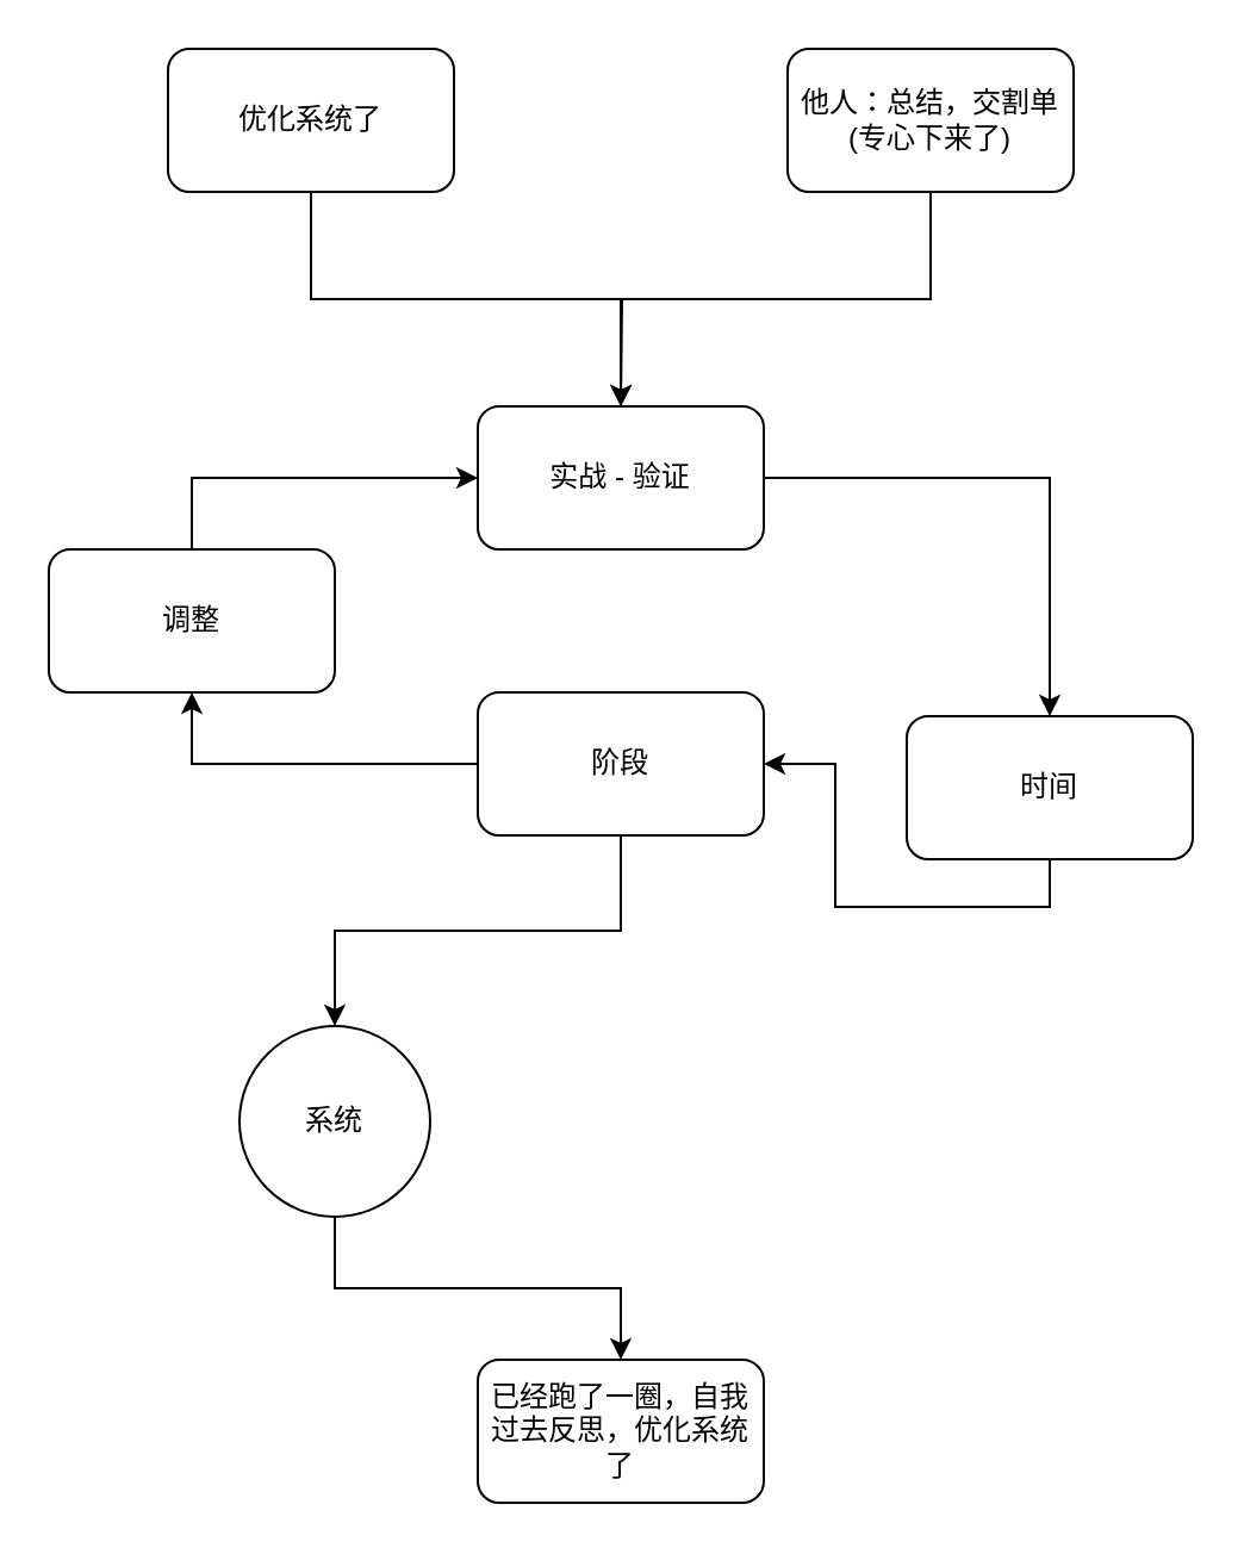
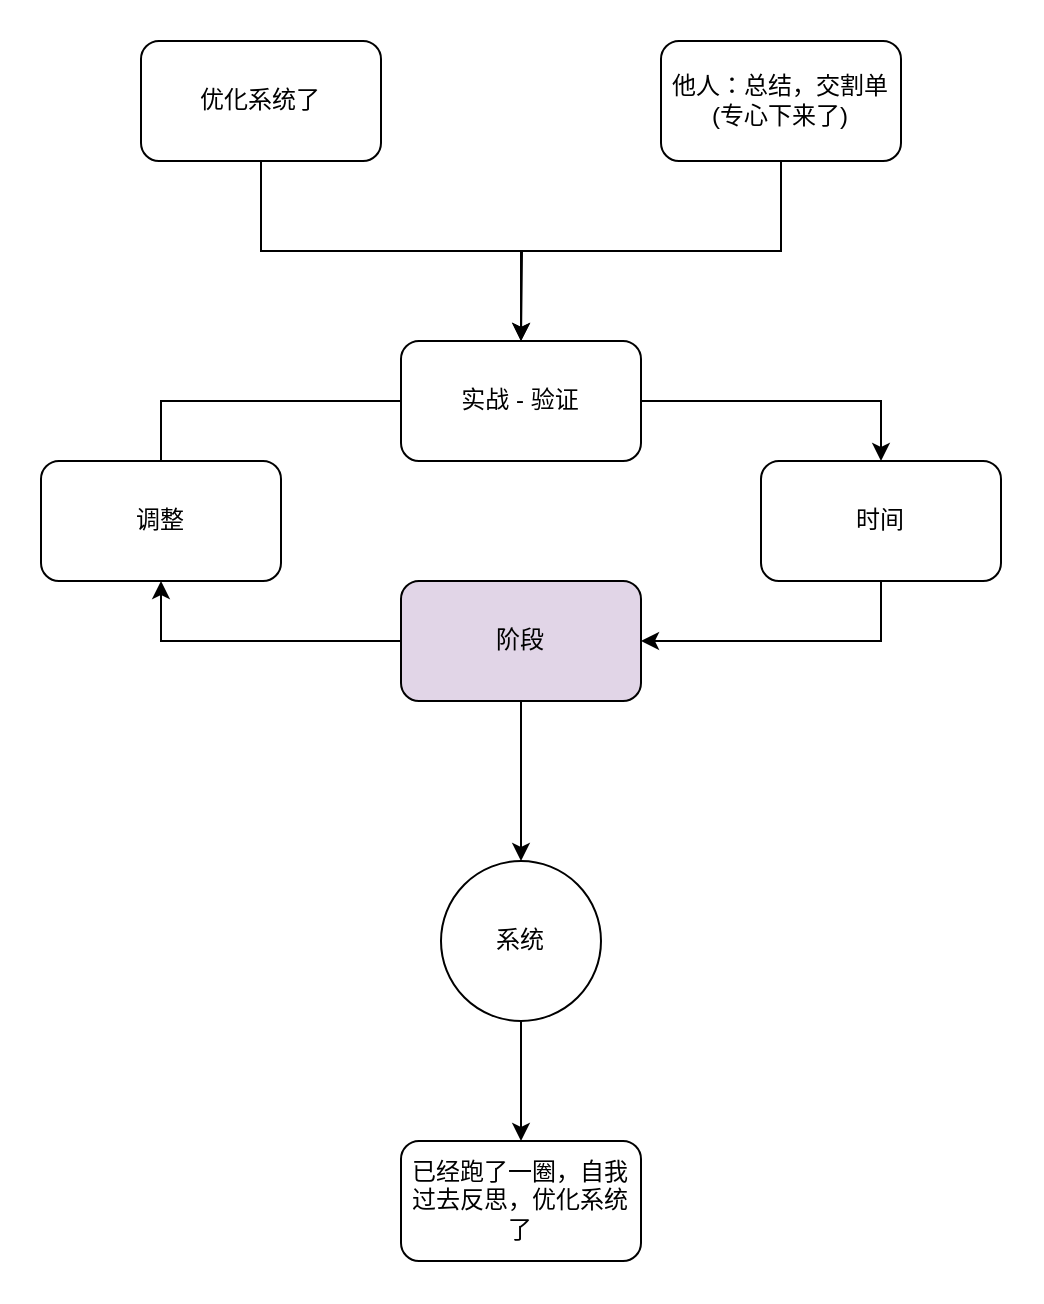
  <mxCell id="0" />
  <mxCell id="1" parent="0" />
  <mxCell id="2" style="edgeStyle=orthogonalEdgeStyle;rounded=0;orthogonalLoop=1;jettySize=auto;html=1;exitX=0.5;exitY=1;exitDx=0;exitDy=0;entryX=1;entryY=0.5;entryDx=0;entryDy=0;" edge="1" parent="1" source="3" target="8"><mxGeometry relative="1" as="geometry" /></mxCell>
- <mxCell id="3" value="时间" style="rounded=1;whiteSpace=wrap;html=1;" vertex="1" parent="1"><mxGeometry x="380" y="300" width="120" height="60" as="geometry" /></mxCell>
+ <mxCell id="3" value="时间" style="rounded=1;whiteSpace=wrap;html=1;" vertex="1" parent="1"><mxGeometry x="380" y="230" width="120" height="60" as="geometry" /></mxCell>
  <mxCell id="4" style="edgeStyle=orthogonalEdgeStyle;rounded=0;orthogonalLoop=1;jettySize=auto;html=1;exitX=0.5;exitY=1;exitDx=0;exitDy=0;entryX=0.5;entryY=0;entryDx=0;entryDy=0;" edge="1" parent="1" source="5" target="17"><mxGeometry relative="1" as="geometry" /></mxCell>
- <mxCell id="5" value="系统" style="ellipse;whiteSpace=wrap;html=1;aspect=fixed;" vertex="1" parent="1"><mxGeometry x="100" y="430" width="80" height="80" as="geometry" /></mxCell>
+ <mxCell id="5" value="系统" style="ellipse;whiteSpace=wrap;html=1;aspect=fixed;" vertex="1" parent="1"><mxGeometry x="220" y="430" width="80" height="80" as="geometry" /></mxCell>
  <mxCell id="6" style="edgeStyle=orthogonalEdgeStyle;rounded=0;orthogonalLoop=1;jettySize=auto;html=1;exitX=0;exitY=0.5;exitDx=0;exitDy=0;entryX=0.5;entryY=1;entryDx=0;entryDy=0;" edge="1" parent="1" source="8" target="16"><mxGeometry relative="1" as="geometry" /></mxCell>
  <mxCell id="7" style="edgeStyle=orthogonalEdgeStyle;rounded=0;orthogonalLoop=1;jettySize=auto;html=1;exitX=0.5;exitY=1;exitDx=0;exitDy=0;" edge="1" parent="1" source="8" target="5"><mxGeometry relative="1" as="geometry" /></mxCell>
- <mxCell id="8" value="阶段" style="rounded=1;whiteSpace=wrap;html=1;" vertex="1" parent="1"><mxGeometry x="200" y="290" width="120" height="60" as="geometry" /></mxCell>
+ <mxCell id="8" value="阶段" style="rounded=1;whiteSpace=wrap;html=1;fillColor=#e1d5e7;" vertex="1" parent="1"><mxGeometry x="200" y="290" width="120" height="60" as="geometry" /></mxCell>
  <mxCell id="9" style="edgeStyle=orthogonalEdgeStyle;rounded=0;orthogonalLoop=1;jettySize=auto;html=1;exitX=0.5;exitY=1;exitDx=0;exitDy=0;entryX=0.5;entryY=0;entryDx=0;entryDy=0;" edge="1" parent="1" source="10" target="14"><mxGeometry relative="1" as="geometry" /></mxCell>
  <mxCell id="10" value="优化系统了" style="rounded=1;whiteSpace=wrap;html=1;" vertex="1" parent="1"><mxGeometry x="70" y="20" width="120" height="60" as="geometry" /></mxCell>
  <mxCell id="11" style="edgeStyle=orthogonalEdgeStyle;rounded=0;orthogonalLoop=1;jettySize=auto;html=1;exitX=0.5;exitY=1;exitDx=0;exitDy=0;" edge="1" parent="1" source="12"><mxGeometry relative="1" as="geometry"><mxPoint x="260" y="170" as="targetPoint" /></mxGeometry></mxCell>
  <mxCell id="12" value="他人：总结，交割单(专心下来了)" style="rounded=1;whiteSpace=wrap;html=1;" vertex="1" parent="1"><mxGeometry x="330" y="20" width="120" height="60" as="geometry" /></mxCell>
  <mxCell id="13" style="edgeStyle=orthogonalEdgeStyle;rounded=0;orthogonalLoop=1;jettySize=auto;html=1;exitX=1;exitY=0.5;exitDx=0;exitDy=0;entryX=0.5;entryY=0;entryDx=0;entryDy=0;" edge="1" parent="1" source="14" target="3"><mxGeometry relative="1" as="geometry" /></mxCell>
  <mxCell id="14" value="实战 - 验证" style="rounded=1;whiteSpace=wrap;html=1;" vertex="1" parent="1"><mxGeometry x="200" y="170" width="120" height="60" as="geometry" /></mxCell>
- <mxCell id="15" style="edgeStyle=orthogonalEdgeStyle;rounded=0;orthogonalLoop=1;jettySize=auto;html=1;exitX=0.5;exitY=0;exitDx=0;exitDy=0;entryX=0;entryY=0.5;entryDx=0;entryDy=0;" edge="1" parent="1" source="16" target="14"><mxGeometry relative="1" as="geometry" /></mxCell>
+ <mxCell id="15" style="edgeStyle=orthogonalEdgeStyle;rounded=0;orthogonalLoop=1;jettySize=auto;html=1;exitX=0.5;exitY=0;exitDx=0;exitDy=0;entryX=0;entryY=0.5;entryDx=0;entryDy=0;endArrow=none;" edge="1" parent="1" source="16" target="14"><mxGeometry relative="1" as="geometry" /></mxCell>
  <mxCell id="16" value="调整" style="rounded=1;whiteSpace=wrap;html=1;" vertex="1" parent="1"><mxGeometry x="20" y="230" width="120" height="60" as="geometry" /></mxCell>
  <mxCell id="17" value="已经跑了一圈，自我过去反思，优化系统了" style="rounded=1;whiteSpace=wrap;html=1;" vertex="1" parent="1"><mxGeometry x="200" y="570" width="120" height="60" as="geometry" /></mxCell>
